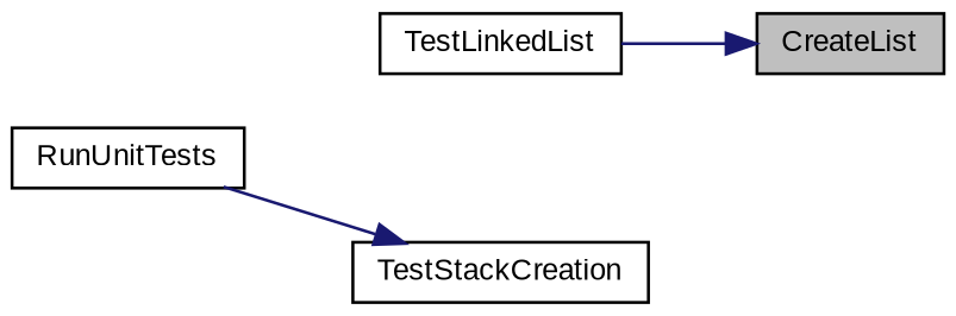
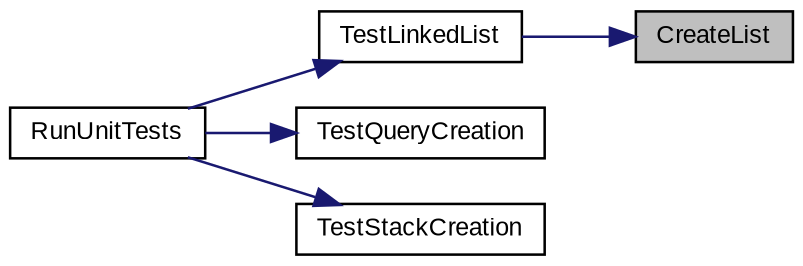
  digraph {
    fontname="Liberation Sans"
    rankdir=RL
    node [color=black fillcolor=white fontname="Liberation Sans" fontsize=10 shape=record style=filled]
    edge [color=midnightblue dir=back fontname="Liberation Sans" fontsize=10 labelfontname=Helvetica labelfontsize=10 style=solid]
    n1 [fillcolor=grey75 fontcolor=black height=0.2 label=CreateList width=0.4]
    n2 [height=0.2 label=TestLinkedList width=0.4]
    n3 [height=0.2 label=RunUnitTests width=0.4]
+   n4 [height=0.2 label=TestQueryCreation width=0.4]
    n5 [height=0.2 label=TestStackCreation width=0.4]
    n1 -> n2
+   n2 -> n3
+   n4 -> n3
    n5 -> n3
  }
